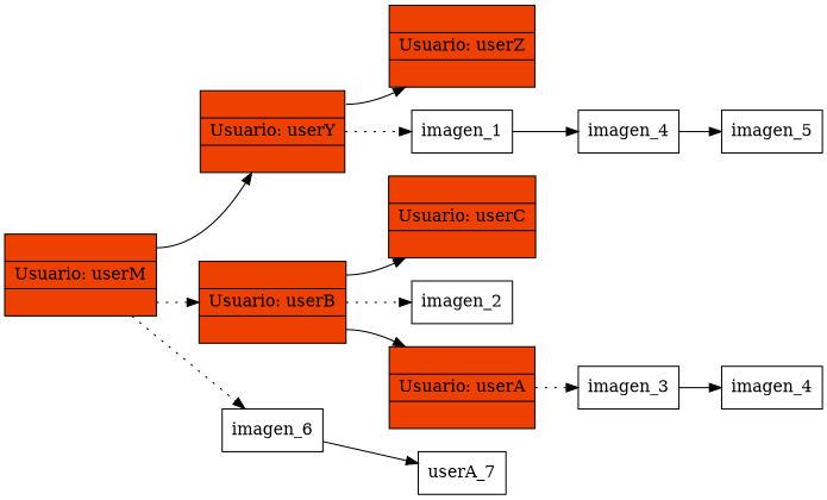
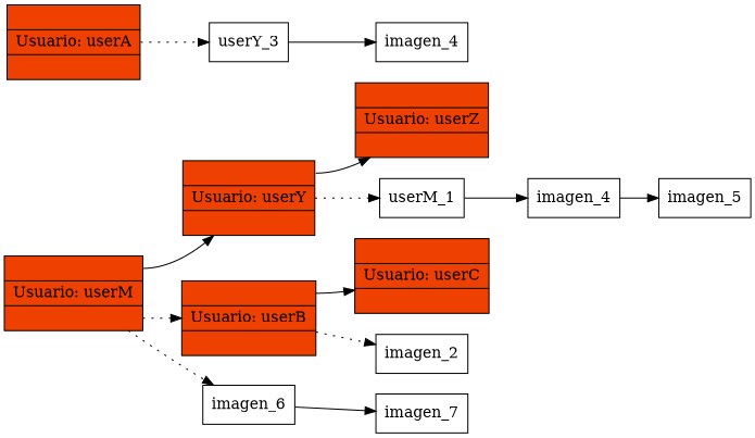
  digraph {
    rankdir=LR
    node [shape=record]
    n1 [fillcolor=orangered2 height=.5 label="<C0>|Usuario: userM|<C1>" style=filled width=.9]
    n2 [fillcolor=orangered2 height=.5 label="<C0>|Usuario: userY|<C1>" style=filled width=.9]
    n3 [fillcolor=orangered2 height=.5 label="<C0>|Usuario: userB|<C1>" style=filled width=.9]
    n4 [height=.5 label=imagen_6 width=.9]
    n5 [fillcolor=orangered2 height=.5 label="<C0>|Usuario: userZ|<C1>" style=filled width=.9]
-   n6 [height=.5 label=imagen_1 width=.9]
+   n6 [height=.5 label=userM_1 width=.9]
    n7 [fillcolor=orangered2 height=.5 label="<C0>|Usuario: userC|<C1>" style=filled width=.9]
    n8 [fillcolor=orangered2 height=.5 label="<C0>|Usuario: userA|<C1>" style=filled width=.9]
    n9 [height=.5 label=imagen_2 width=.9]
-   n10 [height=.5 label=userA_7 width=.9]
+   n10 [height=.5 label=imagen_7 width=.9]
    n11 [height=.5 label=imagen_4 width=.9]
-   n12 [height=.5 label=imagen_3 width=.9]
+   n12 [height=.5 label=userY_3 width=.9]
    n13 [height=.5 label=imagen_5 width=.9]
    n14 [height=.5 label=imagen_4 width=.9]
    n1 -> n2 [tailport=C0]
    n1 -> n3 [style=dotted tailport=C1]
    n1 -> n4 [style=dotted]
    n2 -> n5 [tailport=C0]
    n2 -> n6 [style=dotted]
    n3 -> n7 [tailport=C0]
-   n3 -> n8 [tailport=C1]
    n3 -> n9 [style=dotted]
    n4 -> n10
    n6 -> n11
    n8 -> n12 [style=dotted]
    n11 -> n13
    n12 -> n14
  }
